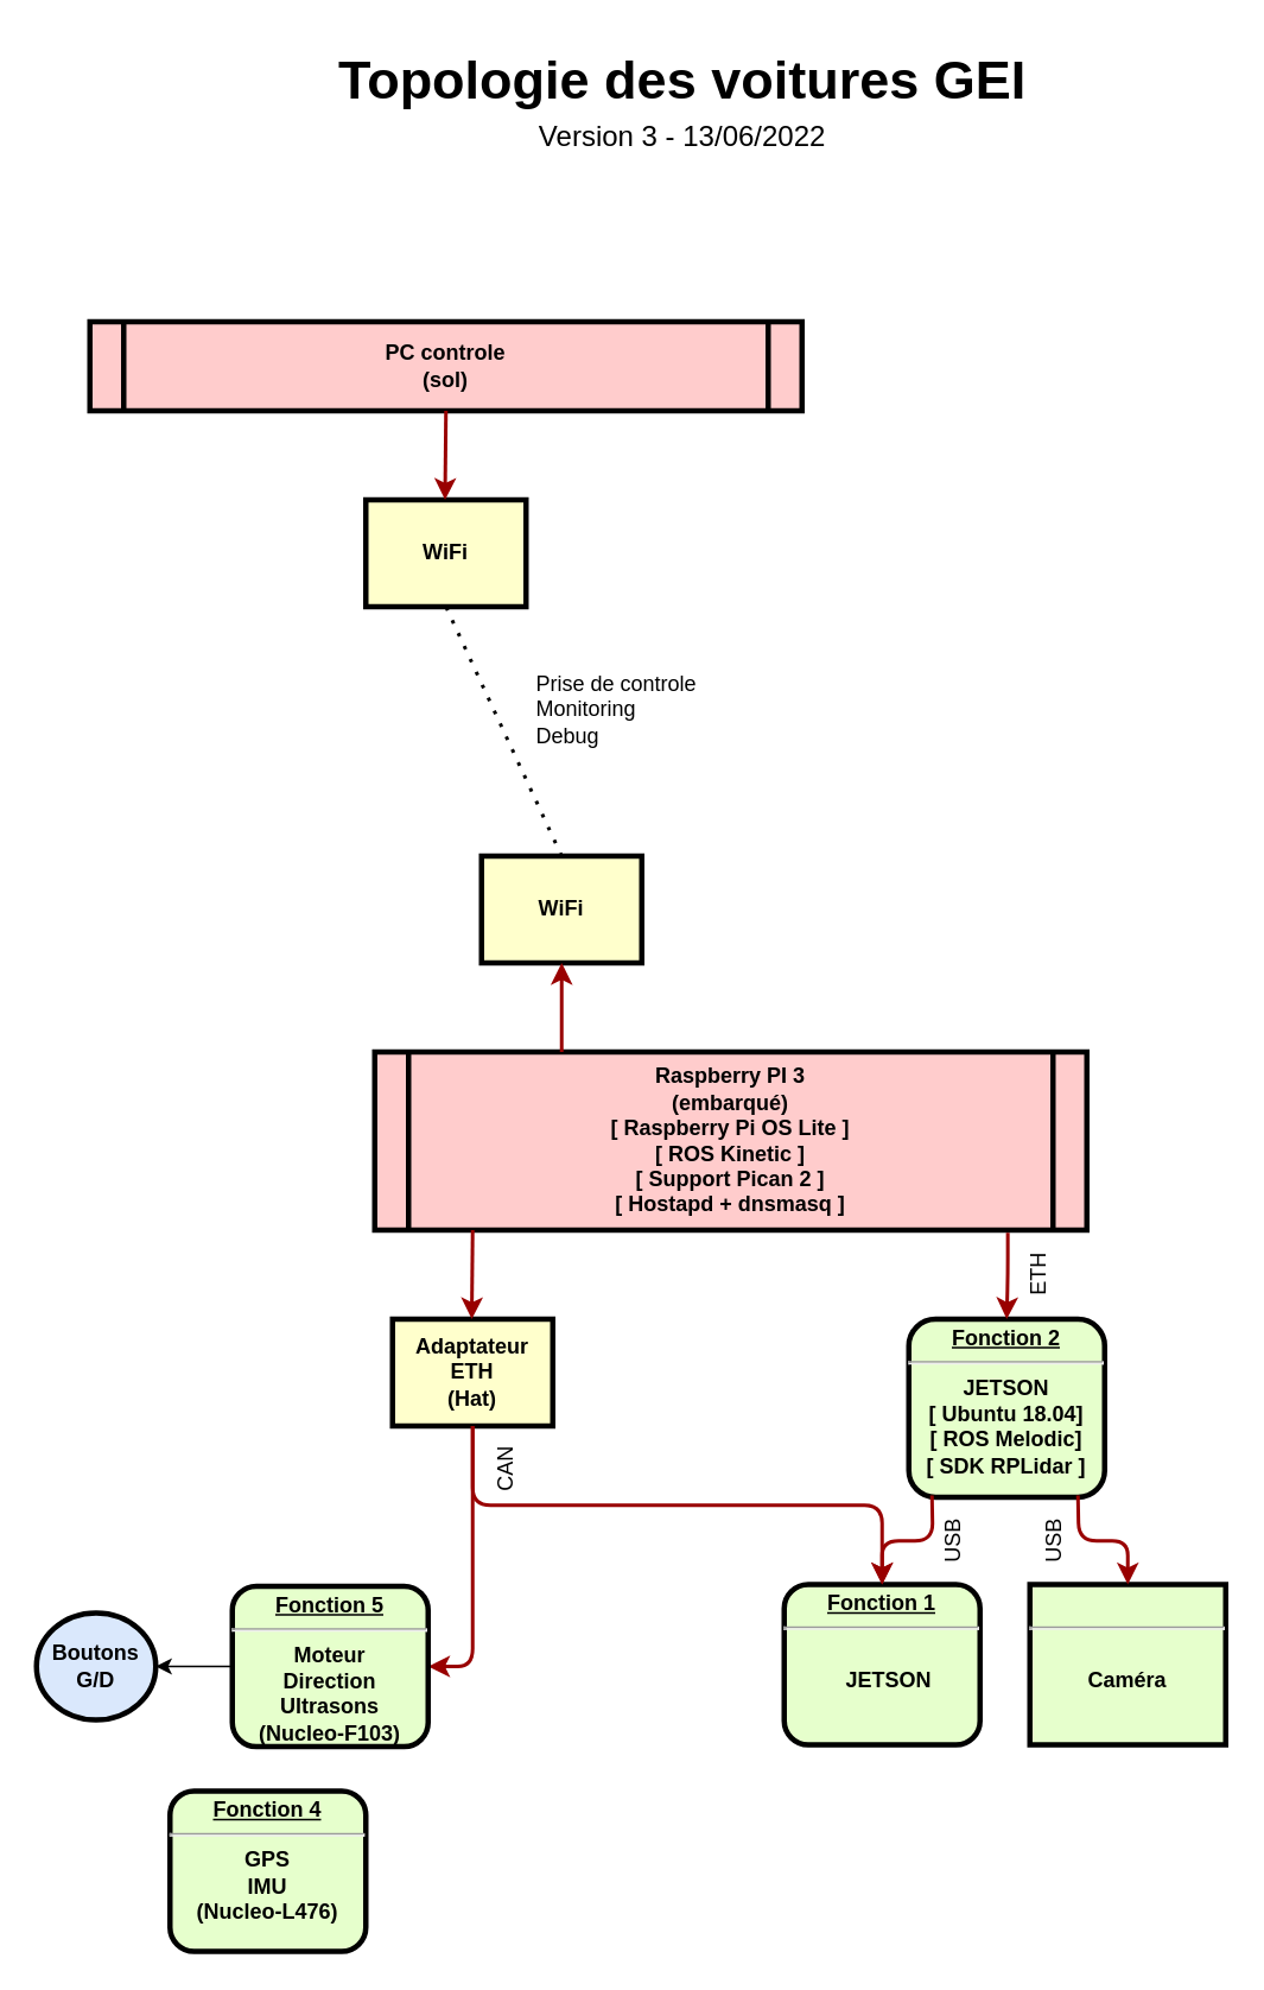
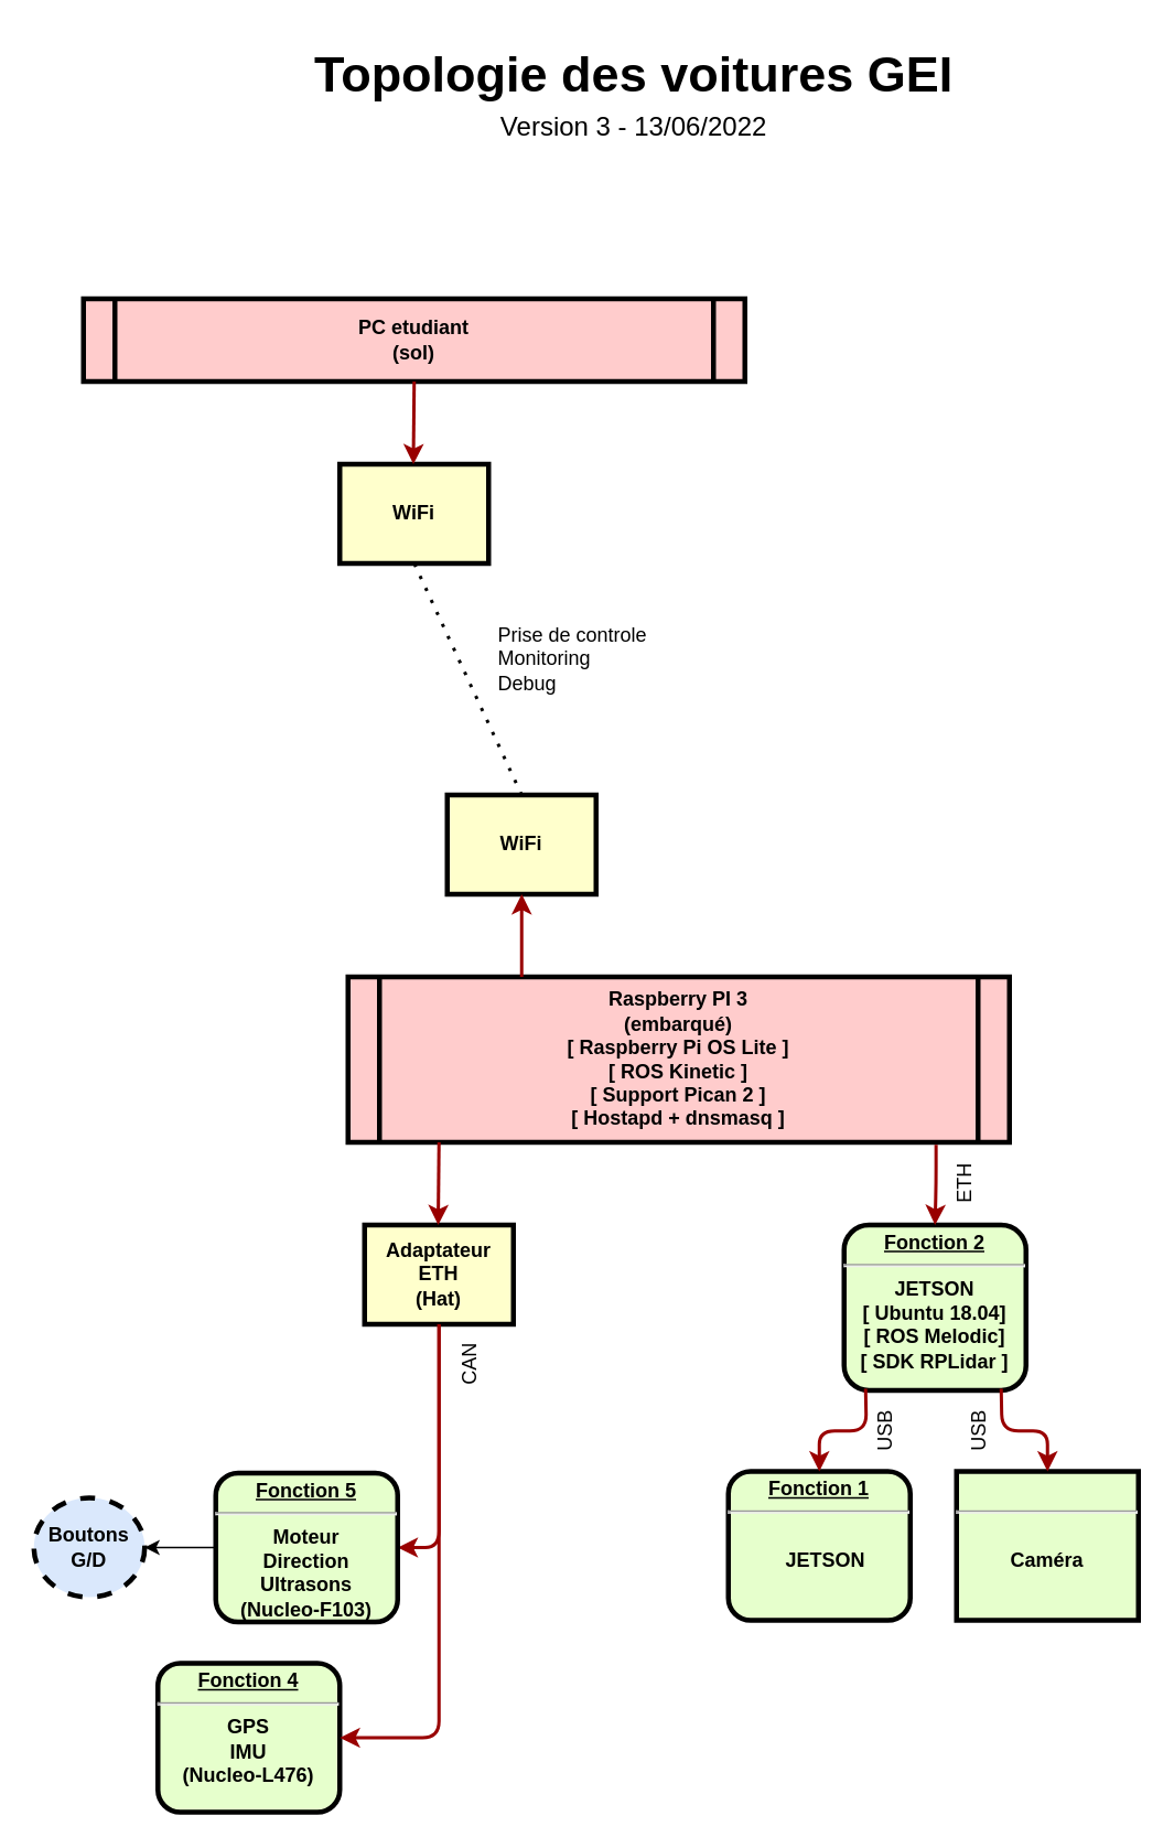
  <mxCell id="0" />
  <mxCell id="1" parent="0" />
  <mxCell id="2" value="&#10;Raspberry PI 3&#10;(embarqué)&#10;[ Raspberry Pi OS Lite ]&#10;[ ROS Kinetic ]&#10;[ Support Pican 2 ]&#10;[ Hostapd + dnsmasq ]&#10;" style="shape=process;whiteSpace=wrap;align=center;verticalAlign=middle;size=0.048;fontStyle=1;strokeWidth=3;fillColor=#FFCCCC" parent="1" vertex="1"><mxGeometry x="210" y="590" width="400" height="100" as="geometry" /></mxCell>
  <mxCell id="3" value="&lt;p style=&quot;margin: 0px ; margin-top: 4px ; text-align: center ; text-decoration: underline&quot;&gt;&lt;strong&gt;Fonction 1&lt;br&gt;&lt;/strong&gt;&lt;/p&gt;&lt;hr&gt;&lt;p style=&quot;margin: 0px ; margin-left: 8px&quot;&gt;&lt;br&gt;&lt;/p&gt;&lt;p style=&quot;margin: 0px ; margin-left: 8px&quot; align=&quot;center&quot;&gt;JETSON&lt;br&gt;&lt;/p&gt;" style="verticalAlign=middle;align=center;overflow=fill;fontSize=12;fontFamily=Helvetica;html=1;rounded=1;fontStyle=1;strokeWidth=3;fillColor=#E6FFCC" parent="1" vertex="1"><mxGeometry x="440" y="889" width="110" height="90" as="geometry" /></mxCell>
  <mxCell id="4" value="&lt;p style=&quot;margin: 0px ; margin-top: 4px ; text-align: center ; text-decoration: underline&quot;&gt;&lt;strong&gt;&lt;strong&gt;Fonction 2&lt;/strong&gt;&lt;br&gt;&lt;/strong&gt;&lt;/p&gt;&lt;hr&gt;&lt;div&gt;&lt;span&gt;JETSON&lt;/span&gt;&lt;br&gt;&lt;/div&gt;&lt;div&gt;[ Ubuntu 18.04]&lt;/div&gt;&lt;div&gt;[ ROS Melodic]&lt;br&gt;[ SDK RPLidar ]&lt;/div&gt;" style="verticalAlign=middle;align=center;overflow=fill;fontSize=12;fontFamily=Helvetica;html=1;rounded=1;fontStyle=1;strokeWidth=3;fillColor=#E6FFCC" parent="1" vertex="1"><mxGeometry x="510" y="740" width="110" height="100" as="geometry" /></mxCell>
  <mxCell id="5" value="&#10;Adaptateur ETH&#10;(Hat)&#10;" style="whiteSpace=wrap;align=center;verticalAlign=middle;fontStyle=1;strokeWidth=3;fillColor=#FFFFCC" parent="1" vertex="1"><mxGeometry x="220" y="740" width="90" height="60" as="geometry" /></mxCell>
  <mxCell id="6" value="" style="edgeStyle=elbowEdgeStyle;elbow=horizontal;strokeColor=#990000;strokeWidth=2;entryX=0.5;entryY=0;entryDx=0;entryDy=0;" parent="1" target="5" edge="1"><mxGeometry width="100" height="100" relative="1" as="geometry"><mxPoint x="265" y="690" as="sourcePoint" /><mxPoint x="264.5" y="726" as="targetPoint" /><Array as="points"><mxPoint x="264.5" y="695" /></Array></mxGeometry></mxCell>
  <mxCell id="7" value="" style="elbow=horizontal;strokeColor=#990000;strokeWidth=2;exitX=0.5;exitY=1;exitDx=0;exitDy=0;entryX=0.5;entryY=0;entryDx=0;entryDy=0;edgeStyle=orthogonalEdgeStyle;" parent="1" target="3" edge="1"><mxGeometry width="100" height="100" relative="1" as="geometry"><mxPoint x="523" y="839" as="sourcePoint" /><mxPoint x="335" y="858" as="targetPoint" /></mxGeometry></mxCell>
  <mxCell id="8" value="USB" style="text;whiteSpace=wrap;html=1;rotation=-90;" parent="1" vertex="1"><mxGeometry x="521" y="850" width="29" height="29" as="geometry" /></mxCell>
  <mxCell id="9" value="" style="strokeColor=#990000;strokeWidth=2;exitX=0.5;exitY=1;exitDx=0;exitDy=0;entryX=1;entryY=0.5;entryDx=0;entryDy=0;edgeStyle=orthogonalEdgeStyle;" parent="1" source="5" target="10" edge="1"><mxGeometry width="100" height="100" relative="1" as="geometry"><mxPoint x="279" y="820" as="sourcePoint" /><mxPoint x="265" y="900" as="targetPoint" /></mxGeometry></mxCell>
  <mxCell id="10" value="&lt;p style=&quot;margin: 0px ; margin-top: 4px ; text-align: center ; text-decoration: underline&quot;&gt;&lt;strong&gt;&lt;strong&gt;Fonction 5&lt;/strong&gt;&lt;br&gt;&lt;/strong&gt;&lt;/p&gt;&lt;hr&gt;&lt;div&gt;Moteur&lt;/div&gt;&lt;div&gt;Direction&lt;/div&gt;&lt;div&gt;Ultrasons&lt;br&gt;&lt;/div&gt;&lt;div&gt;(Nucleo-F103)&lt;br&gt;&lt;/div&gt;&lt;div&gt;&lt;br&gt;&lt;/div&gt;&lt;div&gt;&lt;br&gt;&lt;/div&gt;&lt;div&gt;&lt;br&gt;&lt;/div&gt;" style="verticalAlign=middle;align=center;overflow=fill;fontSize=12;fontFamily=Helvetica;html=1;rounded=1;fontStyle=1;strokeWidth=3;fillColor=#E6FFCC" parent="1" vertex="1"><mxGeometry x="130" y="890" width="110" height="90" as="geometry" /></mxCell>
  <mxCell id="11" value="&lt;p style=&quot;margin: 0px ; margin-top: 4px ; text-align: center ; text-decoration: underline&quot;&gt;&lt;strong&gt;&lt;strong&gt;Fonction 4&lt;/strong&gt;&lt;br&gt;&lt;/strong&gt;&lt;/p&gt;&lt;hr&gt;&lt;div&gt;GPS&lt;/div&gt;&lt;div&gt;IMU&lt;/div&gt;&lt;div&gt;(Nucleo-L476)&lt;br&gt;&lt;/div&gt;" style="verticalAlign=middle;align=center;overflow=fill;fontSize=12;fontFamily=Helvetica;html=1;rounded=1;fontStyle=1;strokeWidth=3;fillColor=#E6FFCC" parent="1" vertex="1"><mxGeometry x="95" y="1005" width="110" height="90" as="geometry" /></mxCell>
  <mxCell id="12" value="&lt;div align=&quot;center&quot;&gt;CAN&lt;br&gt;&lt;/div&gt;&lt;div&gt;&lt;br&gt;&lt;/div&gt;" style="text;whiteSpace=wrap;html=1;rotation=-90;" parent="1" vertex="1"><mxGeometry x="270" y="810" width="29" height="29" as="geometry" /></mxCell>
  <mxCell id="13" value="" style="strokeColor=#990000;strokeWidth=2;entryX=0.5;entryY=0;entryDx=0;entryDy=0;exitX=0.889;exitY=1.015;exitDx=0;exitDy=0;exitPerimeter=0;edgeStyle=orthogonalEdgeStyle;" parent="1" source="2" target="4" edge="1"><mxGeometry width="100" height="100" relative="1" as="geometry"><mxPoint x="565" y="680" as="sourcePoint" /><mxPoint x="650" y="470" as="targetPoint" /></mxGeometry></mxCell>
  <mxCell id="14" value="&lt;div&gt;ETH&lt;/div&gt;" style="text;whiteSpace=wrap;html=1;rotation=-90;" parent="1" vertex="1"><mxGeometry x="569" y="700" width="29" height="29" as="geometry" /></mxCell>
- <mxCell id="15" value="&lt;div&gt;&lt;b&gt;Boutons&lt;/b&gt;&lt;/div&gt;&lt;div&gt;&lt;b&gt;G/D&lt;/b&gt;&lt;br&gt;&lt;/div&gt;" style="ellipse;whiteSpace=wrap;html=1;fillColor=#dae8fc;strokeWidth=3;" parent="1" vertex="1"><mxGeometry x="20" y="905" width="67" height="60" as="geometry" /></mxCell>
+ <mxCell id="15" value="&lt;div&gt;&lt;b&gt;Boutons&lt;/b&gt;&lt;/div&gt;&lt;div&gt;&lt;b&gt;G/D&lt;/b&gt;&lt;br&gt;&lt;/div&gt;" style="ellipse;whiteSpace=wrap;html=1;fillColor=#dae8fc;strokeWidth=3;dashed=1;" parent="1" vertex="1"><mxGeometry x="20" y="905" width="67" height="60" as="geometry" /></mxCell>
  <mxCell id="16" value="WiFi" style="whiteSpace=wrap;align=center;verticalAlign=middle;fontStyle=1;strokeWidth=3;fillColor=#FFFFCC" parent="1" vertex="1"><mxGeometry x="270" y="480" width="90" height="60" as="geometry" /></mxCell>
  <mxCell id="17" value="" style="edgeStyle=elbowEdgeStyle;elbow=horizontal;strokeColor=#990000;strokeWidth=2;entryX=0.5;entryY=1;entryDx=0;entryDy=0;" parent="1" edge="1"><mxGeometry width="100" height="100" relative="1" as="geometry"><mxPoint x="315" y="590" as="sourcePoint" /><mxPoint x="314.5" y="539.95" as="targetPoint" /></mxGeometry></mxCell>
- <mxCell id="18" value="PC controle &#10;(sol)" style="shape=process;whiteSpace=wrap;align=center;verticalAlign=middle;size=0.048;fontStyle=1;strokeWidth=3;fillColor=#FFCCCC" parent="1" vertex="1"><mxGeometry x="50" y="180" width="400" height="50" as="geometry" /></mxCell>
+ <mxCell id="18" value="PC etudiant &#10;(sol)" style="shape=process;whiteSpace=wrap;align=center;verticalAlign=middle;size=0.048;fontStyle=1;strokeWidth=3;fillColor=#FFCCCC" parent="1" vertex="1"><mxGeometry x="50" y="180" width="400" height="50" as="geometry" /></mxCell>
  <mxCell id="19" value="WiFi" style="whiteSpace=wrap;align=center;verticalAlign=middle;fontStyle=1;strokeWidth=3;fillColor=#FFFFCC" parent="1" vertex="1"><mxGeometry x="205" y="280" width="90" height="60" as="geometry" /></mxCell>
  <mxCell id="20" value="" style="edgeStyle=elbowEdgeStyle;elbow=horizontal;strokeColor=#990000;strokeWidth=2;entryX=0.5;entryY=0;entryDx=0;entryDy=0;exitX=0.5;exitY=1;exitDx=0;exitDy=0;" parent="1" source="18" target="19" edge="1"><mxGeometry width="100" height="100" relative="1" as="geometry"><mxPoint x="260" y="240" as="sourcePoint" /><mxPoint x="270" y="260" as="targetPoint" /><Array as="points"><mxPoint x="249.5" y="264" /></Array></mxGeometry></mxCell>
  <mxCell id="21" value="" style="endArrow=none;dashed=1;html=1;dashPattern=1 3;strokeWidth=2;entryX=0.5;entryY=1;entryDx=0;entryDy=0;exitX=0.5;exitY=0;exitDx=0;exitDy=0;" parent="1" source="16" target="19" edge="1"><mxGeometry width="50" height="50" relative="1" as="geometry"><mxPoint x="310" y="500" as="sourcePoint" /><mxPoint x="360" y="450" as="targetPoint" /></mxGeometry></mxCell>
  <mxCell id="22" value="Prise de controle&lt;br&gt;Monitoring&lt;br&gt;Debug" style="text;whiteSpace=wrap;html=1;rotation=0;" parent="1" vertex="1"><mxGeometry x="299" y="370" width="121" height="70" as="geometry" /></mxCell>
  <mxCell id="23" value="&lt;div style=&quot;font-size: 20px&quot; align=&quot;center&quot;&gt;&lt;font style=&quot;font-size: 20px&quot;&gt;&lt;b&gt;&lt;font style=&quot;font-size: 30px&quot;&gt;Topologie des voitures GEI&lt;/font&gt;&lt;br&gt;&lt;/b&gt;&lt;font style=&quot;font-size: 16px&quot;&gt;Version 3 - 13/06/2022&lt;/font&gt;&lt;b&gt;&lt;br&gt;&lt;/b&gt;&lt;/font&gt;&lt;/div&gt;" style="text;whiteSpace=wrap;html=1;rotation=0;" parent="1" vertex="1"><mxGeometry x="188" y="20" width="390" height="60" as="geometry" /></mxCell>
- <mxCell id="24" value="" style="strokeColor=#990000;strokeWidth=2;exitX=0.5;exitY=1;exitDx=0;exitDy=0;edgeStyle=orthogonalEdgeStyle;" parent="1" source="5" target="3" edge="1"><mxGeometry width="100" height="100" relative="1" as="geometry"><mxPoint x="275" y="810" as="sourcePoint" /><mxPoint x="250" y="915" as="targetPoint" /></mxGeometry></mxCell>
+ <mxCell id="24" value="" style="strokeColor=#990000;strokeWidth=2;exitX=0.5;exitY=1;exitDx=0;exitDy=0;entryX=1;entryY=0.5;entryDx=0;entryDy=0;edgeStyle=orthogonalEdgeStyle;" parent="1" source="5" target="11" edge="1"><mxGeometry width="100" height="100" relative="1" as="geometry"><mxPoint x="275" y="810" as="sourcePoint" /><mxPoint x="250" y="915" as="targetPoint" /></mxGeometry></mxCell>
  <mxCell id="25" value="" style="endArrow=classic;html=1;entryX=1;entryY=0.5;entryDx=0;entryDy=0;exitX=0;exitY=0.5;exitDx=0;exitDy=0;" parent="1" source="10" target="15" edge="1"><mxGeometry width="50" height="50" relative="1" as="geometry"><mxPoint x="370" y="750" as="sourcePoint" /><mxPoint x="420" y="700" as="targetPoint" /></mxGeometry></mxCell>
  <mxCell id="26" value="&lt;p style=&quot;margin: 0px ; margin-top: 4px ; text-align: center ; text-decoration: underline&quot;&gt;&lt;strong&gt;&lt;br&gt;&lt;/strong&gt;&lt;/p&gt;&lt;hr&gt;&lt;p style=&quot;margin: 0px ; margin-left: 8px&quot;&gt;&lt;br&gt;&lt;/p&gt;Caméra" style="verticalAlign=middle;align=center;overflow=fill;fontSize=12;fontFamily=Helvetica;html=1;fontStyle=1;strokeWidth=3;fillColor=#E6FFCC;rounded=0;" parent="1" vertex="1"><mxGeometry x="578" y="889" width="110" height="90" as="geometry" /></mxCell>
  <mxCell id="27" value="" style="elbow=horizontal;strokeColor=#990000;strokeWidth=2;exitX=0.5;exitY=1;exitDx=0;exitDy=0;entryX=0.5;entryY=0;entryDx=0;entryDy=0;edgeStyle=orthogonalEdgeStyle;" parent="1" target="26" edge="1"><mxGeometry width="100" height="100" relative="1" as="geometry"><mxPoint x="605" y="839" as="sourcePoint" /><mxPoint x="417" y="858" as="targetPoint" /></mxGeometry></mxCell>
  <mxCell id="28" value="USB" style="text;whiteSpace=wrap;html=1;rotation=-90;" parent="1" vertex="1"><mxGeometry x="578" y="850" width="29" height="29" as="geometry" /></mxCell>
